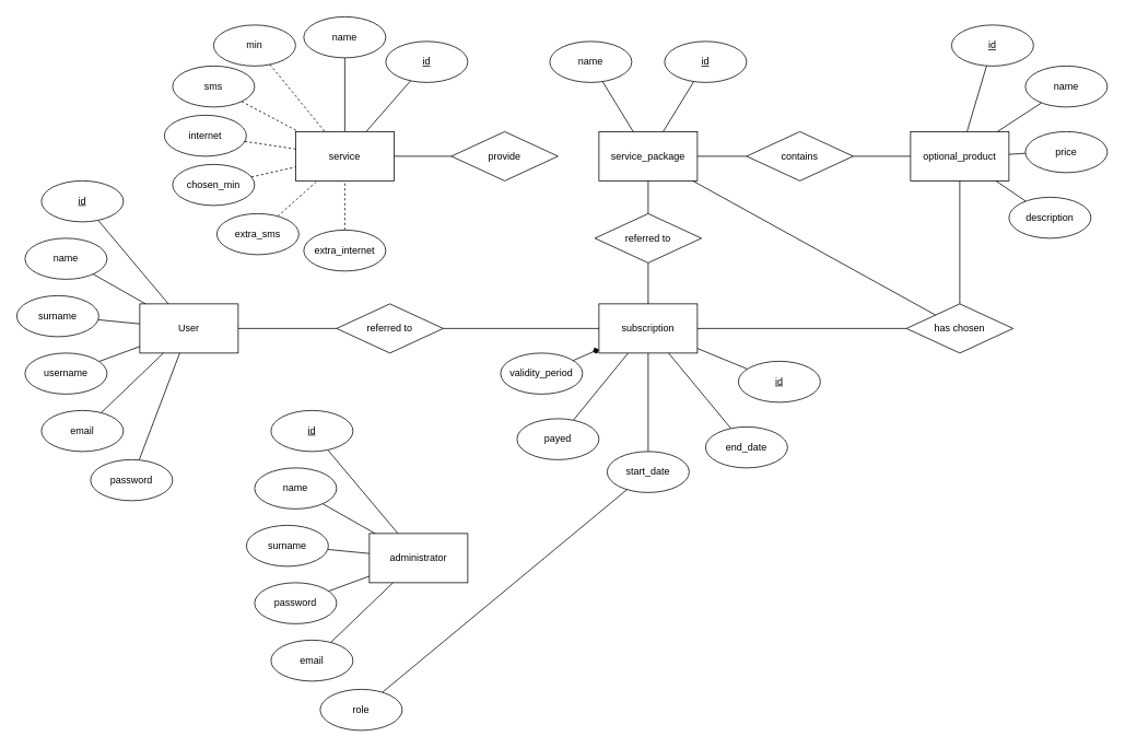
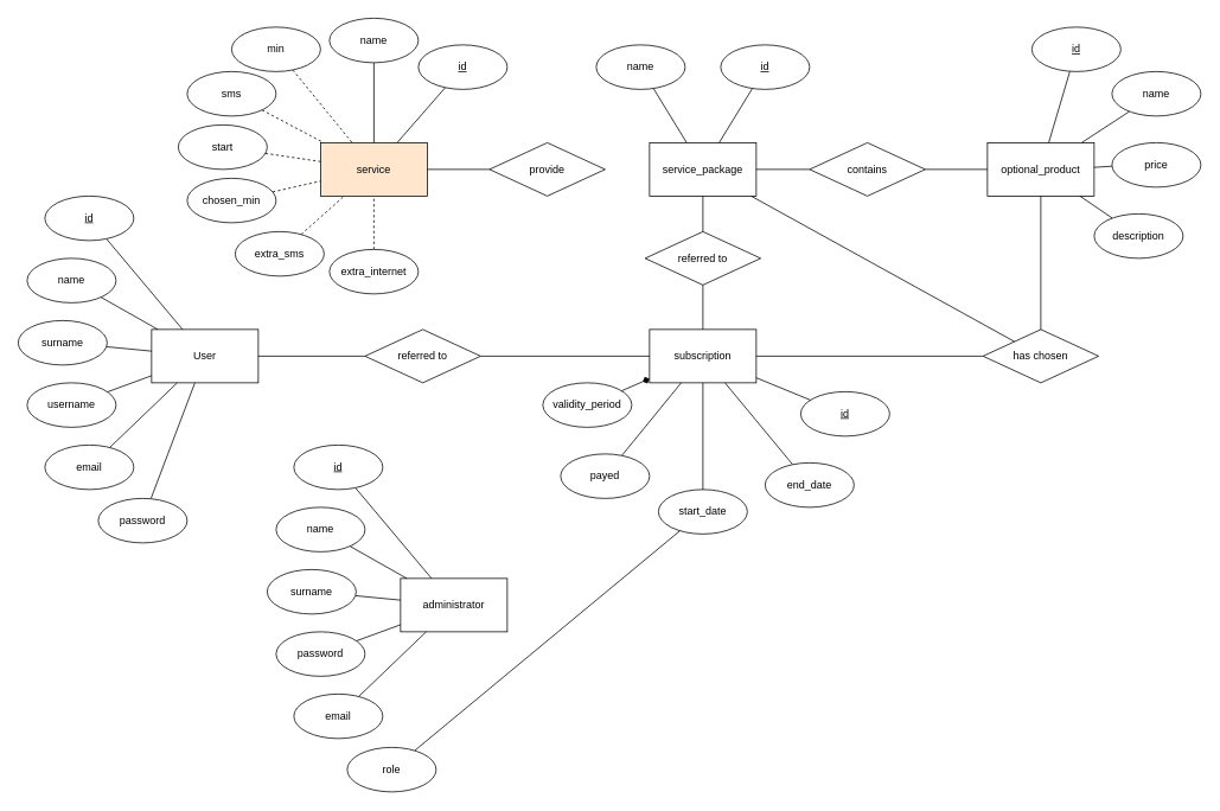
  <mxCell id="0" />
  <mxCell id="1" parent="0" />
  <mxCell id="2" value="User" style="rounded=0;whiteSpace=wrap;html=1;" vertex="1" parent="1"><mxGeometry x="170" y="370" width="120" height="60" as="geometry" /></mxCell>
  <mxCell id="3" value="" style="endArrow=none;html=1;rounded=0;" edge="1" parent="1" source="4" target="2"><mxGeometry width="50" height="50" relative="1" as="geometry"><mxPoint x="130" y="490" as="sourcePoint" /><mxPoint x="200" y="410" as="targetPoint" /></mxGeometry></mxCell>
  <mxCell id="4" value="email" style="ellipse;whiteSpace=wrap;html=1;" vertex="1" parent="1"><mxGeometry x="50" y="500" width="100" height="50" as="geometry" /></mxCell>
  <mxCell id="5" value="" style="endArrow=none;html=1;rounded=0;" edge="1" parent="1" source="6" target="2"><mxGeometry width="50" height="50" relative="1" as="geometry"><mxPoint x="140" y="500" as="sourcePoint" /><mxPoint x="210" y="440" as="targetPoint" /></mxGeometry></mxCell>
  <mxCell id="6" value="password" style="ellipse;whiteSpace=wrap;html=1;" vertex="1" parent="1"><mxGeometry x="110" y="560" width="100" height="50" as="geometry" /></mxCell>
  <mxCell id="7" value="" style="endArrow=none;html=1;rounded=0;" edge="1" parent="1" source="8" target="2"><mxGeometry width="50" height="50" relative="1" as="geometry"><mxPoint x="150" y="510" as="sourcePoint" /><mxPoint x="220" y="450" as="targetPoint" /></mxGeometry></mxCell>
  <mxCell id="8" value="id" style="ellipse;whiteSpace=wrap;html=1;fontStyle=4" vertex="1" parent="1"><mxGeometry x="50" y="220" width="100" height="50" as="geometry" /></mxCell>
  <mxCell id="9" value="" style="endArrow=none;html=1;rounded=0;" edge="1" parent="1" source="10" target="2"><mxGeometry width="50" height="50" relative="1" as="geometry"><mxPoint x="160" y="520" as="sourcePoint" /><mxPoint x="230" y="460" as="targetPoint" /></mxGeometry></mxCell>
  <mxCell id="10" value="name" style="ellipse;whiteSpace=wrap;html=1;" vertex="1" parent="1"><mxGeometry x="30" y="290" width="100" height="50" as="geometry" /></mxCell>
  <mxCell id="11" value="" style="endArrow=none;html=1;rounded=0;" edge="1" parent="1" source="12" target="2"><mxGeometry width="50" height="50" relative="1" as="geometry"><mxPoint x="170" y="530" as="sourcePoint" /><mxPoint x="240" y="470" as="targetPoint" /></mxGeometry></mxCell>
  <mxCell id="12" value="surname" style="ellipse;whiteSpace=wrap;html=1;" vertex="1" parent="1"><mxGeometry x="20" y="360" width="100" height="50" as="geometry" /></mxCell>
  <mxCell id="13" value="" style="endArrow=none;html=1;rounded=0;" edge="1" parent="1" source="14" target="2"><mxGeometry width="50" height="50" relative="1" as="geometry"><mxPoint x="180" y="540" as="sourcePoint" /><mxPoint x="250" y="480" as="targetPoint" /></mxGeometry></mxCell>
  <mxCell id="14" value="username" style="ellipse;whiteSpace=wrap;html=1;" vertex="1" parent="1"><mxGeometry x="30" y="430" width="100" height="50" as="geometry" /></mxCell>
  <mxCell id="15" value="" style="endArrow=none;html=1;rounded=0;" edge="1" parent="1" source="16" target="2"><mxGeometry width="50" height="50" relative="1" as="geometry"><mxPoint x="370" y="400" as="sourcePoint" /><mxPoint x="210" y="470" as="targetPoint" /></mxGeometry></mxCell>
  <mxCell id="16" value="referred to" style="rhombus;whiteSpace=wrap;html=1;" vertex="1" parent="1"><mxGeometry x="410" y="370" width="130" height="60" as="geometry" /></mxCell>
  <mxCell id="17" value="subscription" style="rounded=0;whiteSpace=wrap;html=1;" vertex="1" parent="1"><mxGeometry x="730" y="370" width="120" height="60" as="geometry" /></mxCell>
  <mxCell id="18" value="" style="endArrow=none;html=1;rounded=0;" edge="1" parent="1" source="19" target="17"><mxGeometry width="50" height="50" relative="1" as="geometry"><mxPoint x="690" y="510" as="sourcePoint" /><mxPoint x="760" y="430" as="targetPoint" /></mxGeometry></mxCell>
  <mxCell id="19" value="end_date" style="ellipse;whiteSpace=wrap;html=1;" vertex="1" parent="1"><mxGeometry x="860" y="520" width="100" height="50" as="geometry" /></mxCell>
  <mxCell id="20" value="" style="endArrow=none;html=1;rounded=0;" edge="1" parent="1" source="21" target="17"><mxGeometry width="50" height="50" relative="1" as="geometry"><mxPoint x="700" y="520" as="sourcePoint" /><mxPoint x="770" y="460" as="targetPoint" /></mxGeometry></mxCell>
  <mxCell id="21" value="start_date" style="ellipse;whiteSpace=wrap;html=1;" vertex="1" parent="1"><mxGeometry x="740" y="550" width="100" height="50" as="geometry" /></mxCell>
  <mxCell id="22" value="" style="endArrow=none;html=1;rounded=0;" edge="1" parent="1" source="23" target="17"><mxGeometry width="50" height="50" relative="1" as="geometry"><mxPoint x="710" y="530" as="sourcePoint" /><mxPoint x="780" y="470" as="targetPoint" /></mxGeometry></mxCell>
  <mxCell id="23" value="id" style="ellipse;whiteSpace=wrap;html=1;fontStyle=4" vertex="1" parent="1"><mxGeometry x="900" y="440" width="100" height="50" as="geometry" /></mxCell>
  <mxCell id="24" value="" style="endArrow=diamond;html=1;rounded=0;" edge="1" parent="1" source="25" target="17"><mxGeometry width="50" height="50" relative="1" as="geometry"><mxPoint x="720" y="540" as="sourcePoint" /><mxPoint x="790" y="480" as="targetPoint" /></mxGeometry></mxCell>
  <mxCell id="25" value="validity_period" style="ellipse;whiteSpace=wrap;html=1;" vertex="1" parent="1"><mxGeometry x="610" y="430" width="100" height="50" as="geometry" /></mxCell>
  <mxCell id="26" value="" style="endArrow=none;html=1;rounded=0;" edge="1" parent="1" source="27" target="17"><mxGeometry width="50" height="50" relative="1" as="geometry"><mxPoint x="740" y="560" as="sourcePoint" /><mxPoint x="810" y="500" as="targetPoint" /></mxGeometry></mxCell>
  <mxCell id="27" value="payed" style="ellipse;whiteSpace=wrap;html=1;" vertex="1" parent="1"><mxGeometry x="630" y="510" width="100" height="50" as="geometry" /></mxCell>
  <mxCell id="28" value="" style="endArrow=none;html=1;rounded=0;" edge="1" parent="1" source="17" target="16"><mxGeometry width="50" height="50" relative="1" as="geometry"><mxPoint x="420" y="410" as="sourcePoint" /><mxPoint x="300" y="410" as="targetPoint" /></mxGeometry></mxCell>
  <mxCell id="29" value="service_package" style="rounded=0;whiteSpace=wrap;html=1;" vertex="1" parent="1"><mxGeometry x="730" y="160" width="120" height="60" as="geometry" /></mxCell>
  <mxCell id="30" value="" style="endArrow=none;html=1;rounded=0;" edge="1" parent="1" source="31" target="29"><mxGeometry width="50" height="50" relative="1" as="geometry"><mxPoint x="710" y="240" as="sourcePoint" /><mxPoint x="780" y="180" as="targetPoint" /></mxGeometry></mxCell>
  <mxCell id="31" value="id" style="ellipse;whiteSpace=wrap;html=1;fontStyle=4" vertex="1" parent="1"><mxGeometry x="810" y="50" width="100" height="50" as="geometry" /></mxCell>
  <mxCell id="32" value="" style="endArrow=none;html=1;rounded=0;" edge="1" parent="1" source="33" target="29"><mxGeometry width="50" height="50" relative="1" as="geometry"><mxPoint x="720" as="sourcePoint" y="250" /><mxPoint x="790" y="190" as="targetPoint" /></mxGeometry></mxCell>
  <mxCell id="33" value="name" style="ellipse;whiteSpace=wrap;html=1;" vertex="1" parent="1"><mxGeometry x="670" y="50" width="100" height="50" as="geometry" /></mxCell>
  <mxCell id="34" value="" style="endArrow=none;html=1;rounded=0;" edge="1" parent="1" source="35" target="29"><mxGeometry width="50" height="50" relative="1" as="geometry"><mxPoint x="680" y="290" as="sourcePoint" /><mxPoint x="600" y="290" as="targetPoint" /></mxGeometry></mxCell>
  <mxCell id="35" value="referred to" style="rhombus;whiteSpace=wrap;html=1;" vertex="1" parent="1"><mxGeometry x="725" y="260" width="130" height="60" as="geometry" /></mxCell>
  <mxCell id="36" value="" style="endArrow=none;html=1;rounded=0;" edge="1" parent="1" target="35" source="17"><mxGeometry width="50" height="50" relative="1" as="geometry"><mxPoint x="1040" y="290" as="sourcePoint" /><mxPoint x="610" y="300" as="targetPoint" /></mxGeometry></mxCell>
  <mxCell id="37" value="optional_product" style="rounded=0;whiteSpace=wrap;html=1;" vertex="1" parent="1"><mxGeometry x="1110" y="160" width="120" height="60" as="geometry" /></mxCell>
  <mxCell id="38" value="" style="endArrow=none;html=1;rounded=0;" edge="1" parent="1" source="39" target="37"><mxGeometry width="50" height="50" relative="1" as="geometry"><mxPoint x="1090" y="240" as="sourcePoint" /><mxPoint x="1160" y="180" as="targetPoint" /></mxGeometry></mxCell>
  <mxCell id="39" value="id" style="ellipse;whiteSpace=wrap;html=1;fontStyle=4" vertex="1" parent="1"><mxGeometry x="1160" y="30" width="100" height="50" as="geometry" /></mxCell>
  <mxCell id="40" value="" style="endArrow=none;html=1;rounded=0;" edge="1" parent="1" source="41" target="37"><mxGeometry width="50" height="50" relative="1" as="geometry"><mxPoint x="1100" as="sourcePoint" y="250" /><mxPoint x="1170" y="190" as="targetPoint" /></mxGeometry></mxCell>
  <mxCell id="41" value="name" style="ellipse;whiteSpace=wrap;html=1;" vertex="1" parent="1"><mxGeometry x="1250" y="80" width="100" height="50" as="geometry" /></mxCell>
  <mxCell id="42" value="" style="endArrow=none;html=1;rounded=0;" edge="1" parent="1" source="43" target="37"><mxGeometry width="50" height="50" relative="1" as="geometry"><mxPoint x="1110" y="260" as="sourcePoint" /><mxPoint x="1180" y="200" as="targetPoint" /></mxGeometry></mxCell>
  <mxCell id="43" value="price" style="ellipse;whiteSpace=wrap;html=1;" vertex="1" parent="1"><mxGeometry x="1250" y="160" width="100" height="50" as="geometry" /></mxCell>
  <mxCell id="44" value="" style="endArrow=none;html=1;rounded=0;" edge="1" parent="1" source="45" target="37"><mxGeometry width="50" height="50" relative="1" as="geometry"><mxPoint x="1120" y="270" as="sourcePoint" /><mxPoint x="1190" y="210" as="targetPoint" /></mxGeometry></mxCell>
  <mxCell id="45" value="description" style="ellipse;whiteSpace=wrap;html=1;" vertex="1" parent="1"><mxGeometry x="1230" y="240" width="100" height="50" as="geometry" /></mxCell>
  <mxCell id="46" value="" style="endArrow=none;html=1;rounded=0;" edge="1" parent="1" source="47" target="29"><mxGeometry width="50" height="50" relative="1" as="geometry"><mxPoint x="885" y="220" as="sourcePoint" /><mxPoint x="995" y="150" as="targetPoint" /></mxGeometry></mxCell>
  <mxCell id="47" value="contains" style="rhombus;whiteSpace=wrap;html=1;" vertex="1" parent="1"><mxGeometry x="910" y="160" width="130" height="60" as="geometry" /></mxCell>
  <mxCell id="48" value="" style="endArrow=none;html=1;rounded=0;" edge="1" parent="1" target="47" source="37"><mxGeometry width="50" height="50" relative="1" as="geometry"><mxPoint x="995" y="300" as="sourcePoint" /><mxPoint x="815" y="230" as="targetPoint" /></mxGeometry></mxCell>
  <mxCell id="49" value="" style="endArrow=none;html=1;rounded=0;" edge="1" parent="1" source="50" target="37"><mxGeometry width="50" height="50" relative="1" as="geometry"><mxPoint x="905" y="380" as="sourcePoint" /><mxPoint x="1074.5" y="310" as="targetPoint" /></mxGeometry></mxCell>
  <mxCell id="50" value="has chosen" style="rhombus;whiteSpace=wrap;html=1;" vertex="1" parent="1"><mxGeometry x="1105" y="370" width="130" height="60" as="geometry" /></mxCell>
  <mxCell id="51" value="" style="endArrow=none;html=1;rounded=0;" edge="1" parent="1" target="50" source="17"><mxGeometry width="50" height="50" relative="1" as="geometry"><mxPoint x="810" y="387.736" as="sourcePoint" /><mxPoint x="835" y="390" as="targetPoint" /></mxGeometry></mxCell>
- <mxCell id="52" value="service" style="rounded=0;whiteSpace=wrap;html=1;" vertex="1" parent="1"><mxGeometry x="360" y="160" width="120" height="60" as="geometry" /></mxCell>
+ <mxCell id="52" value="service" style="rounded=0;whiteSpace=wrap;html=1;fillColor=#ffe6cc;" vertex="1" parent="1"><mxGeometry x="360" y="160" width="120" height="60" as="geometry" /></mxCell>
  <mxCell id="53" value="" style="endArrow=none;html=1;rounded=0;dashed=1;" edge="1" parent="1" source="54" target="52"><mxGeometry width="50" height="50" relative="1" as="geometry"><mxPoint x="320" y="280" as="sourcePoint" /><mxPoint x="390" y="200" as="targetPoint" /></mxGeometry></mxCell>
- <mxCell id="54" value="internet" style="ellipse;whiteSpace=wrap;html=1;" vertex="1" parent="1"><mxGeometry x="200" y="140" width="100" height="50" as="geometry" /></mxCell>
+ <mxCell id="54" value="start" style="ellipse;whiteSpace=wrap;html=1;" vertex="1" parent="1"><mxGeometry x="200" y="140" width="100" height="50" as="geometry" /></mxCell>
  <mxCell id="55" value="" style="endArrow=none;html=1;rounded=0;dashed=1;" edge="1" parent="1" source="56" target="52"><mxGeometry width="50" height="50" relative="1" as="geometry"><mxPoint x="330" y="290" as="sourcePoint" /><mxPoint x="400" y="230" as="targetPoint" /></mxGeometry></mxCell>
  <mxCell id="56" value="chosen_min" style="ellipse;whiteSpace=wrap;html=1;" vertex="1" parent="1"><mxGeometry x="210" y="200" width="100" height="50" as="geometry" /></mxCell>
  <mxCell id="57" value="" style="endArrow=none;html=1;rounded=0;" edge="1" parent="1" source="58" target="52"><mxGeometry width="50" height="50" relative="1" as="geometry"><mxPoint x="340" y="300" as="sourcePoint" /><mxPoint x="410" y="240" as="targetPoint" /></mxGeometry></mxCell>
  <mxCell id="58" value="id" style="ellipse;whiteSpace=wrap;html=1;fontStyle=4" vertex="1" parent="1"><mxGeometry x="470" y="50" width="100" height="50" as="geometry" /></mxCell>
  <mxCell id="59" value="" style="endArrow=none;html=1;rounded=0;" edge="1" parent="1" source="60" target="52"><mxGeometry width="50" height="50" relative="1" as="geometry"><mxPoint x="350" y="310" as="sourcePoint" /><mxPoint x="420" as="targetPoint" y="250" /></mxGeometry></mxCell>
  <mxCell id="60" value="name" style="ellipse;whiteSpace=wrap;html=1;" vertex="1" parent="1"><mxGeometry x="370" y="20" width="100" height="50" as="geometry" /></mxCell>
  <mxCell id="61" value="" style="endArrow=none;html=1;rounded=0;dashed=1;" edge="1" parent="1" source="62" target="52"><mxGeometry width="50" height="50" relative="1" as="geometry"><mxPoint x="360" y="320" as="sourcePoint" /><mxPoint x="430" y="260" as="targetPoint" /></mxGeometry></mxCell>
  <mxCell id="62" value="min" style="ellipse;whiteSpace=wrap;html=1;" vertex="1" parent="1"><mxGeometry x="260" y="30" width="100" height="50" as="geometry" /></mxCell>
  <mxCell id="63" value="" style="endArrow=none;html=1;rounded=0;dashed=1;" edge="1" parent="1" source="64" target="52"><mxGeometry width="50" height="50" relative="1" as="geometry"><mxPoint x="370" y="330" as="sourcePoint" /><mxPoint x="440" y="270" as="targetPoint" /></mxGeometry></mxCell>
  <mxCell id="64" value="sms" style="ellipse;whiteSpace=wrap;html=1;" vertex="1" parent="1"><mxGeometry x="210" y="80" width="100" height="50" as="geometry" /></mxCell>
  <mxCell id="65" value="" style="endArrow=none;html=1;rounded=0;dashed=1;" edge="1" parent="1" source="66" target="52"><mxGeometry width="50" height="50" relative="1" as="geometry"><mxPoint x="380" y="390" as="sourcePoint" /><mxPoint x="374.615" y="240" as="targetPoint" /></mxGeometry></mxCell>
  <mxCell id="66" value="extra_sms" style="ellipse;whiteSpace=wrap;html=1;" vertex="1" parent="1"><mxGeometry x="264" y="260" width="100" height="50" as="geometry" /></mxCell>
  <mxCell id="67" value="" style="endArrow=none;html=1;rounded=0;dashed=1;" edge="1" parent="1" source="68" target="52"><mxGeometry width="50" height="50" relative="1" as="geometry"><mxPoint x="390" y="400" as="sourcePoint" /><mxPoint x="420" y="313.125" as="targetPoint" /></mxGeometry></mxCell>
  <mxCell id="68" value="extra_internet" style="ellipse;whiteSpace=wrap;html=1;" vertex="1" parent="1"><mxGeometry x="370" y="280" width="100" height="50" as="geometry" /></mxCell>
  <mxCell id="69" value="" style="endArrow=none;html=1;rounded=0;" edge="1" parent="1" source="70" target="52"><mxGeometry width="50" height="50" relative="1" as="geometry"><mxPoint x="855" y="370" as="sourcePoint" /><mxPoint x="820" y="340" as="targetPoint" /></mxGeometry></mxCell>
  <mxCell id="70" value="provide" style="rhombus;whiteSpace=wrap;html=1;" vertex="1" parent="1"><mxGeometry x="550" y="160" width="130" height="60" as="geometry" /></mxCell>
  <mxCell id="71" value="" style="endArrow=none;html=1;rounded=0;" edge="1" parent="1" target="50" source="29"><mxGeometry width="50" height="50" relative="1" as="geometry"><mxPoint x="790" y="190" as="sourcePoint" /><mxPoint x="495" y="230" as="targetPoint" /></mxGeometry></mxCell>
  <mxCell id="72" value="administrator" style="rounded=0;whiteSpace=wrap;html=1;" vertex="1" parent="1"><mxGeometry x="450" y="650" width="120" height="60" as="geometry" /></mxCell>
  <mxCell id="73" value="" style="endArrow=none;html=1;rounded=0;" edge="1" parent="1" source="74" target="72"><mxGeometry width="50" height="50" relative="1" as="geometry"><mxPoint x="410" y="770" as="sourcePoint" /><mxPoint x="480" y="690" as="targetPoint" /></mxGeometry></mxCell>
  <mxCell id="74" value="email" style="ellipse;whiteSpace=wrap;html=1;" vertex="1" parent="1"><mxGeometry x="330" y="780" width="100" height="50" as="geometry" /></mxCell>
  <mxCell id="75" value="" style="endArrow=none;html=1;rounded=0;" edge="1" parent="1" source="76" target="72"><mxGeometry width="50" height="50" relative="1" as="geometry"><mxPoint x="420" y="780" as="sourcePoint" /><mxPoint x="490" y="720" as="targetPoint" /></mxGeometry></mxCell>
  <mxCell id="76" value="password" style="ellipse;whiteSpace=wrap;html=1;" vertex="1" parent="1"><mxGeometry x="310" y="710" width="100" height="50" as="geometry" /></mxCell>
  <mxCell id="77" value="" style="endArrow=none;html=1;rounded=0;" edge="1" parent="1" source="78" target="72"><mxGeometry width="50" height="50" relative="1" as="geometry"><mxPoint x="430" y="790" as="sourcePoint" /><mxPoint x="500" y="730" as="targetPoint" /></mxGeometry></mxCell>
  <mxCell id="78" value="id" style="ellipse;whiteSpace=wrap;html=1;fontStyle=4" vertex="1" parent="1"><mxGeometry x="330" y="500" width="100" height="50" as="geometry" /></mxCell>
  <mxCell id="79" value="" style="endArrow=none;html=1;rounded=0;" edge="1" parent="1" source="80" target="72"><mxGeometry width="50" height="50" relative="1" as="geometry"><mxPoint x="440" y="800" as="sourcePoint" /><mxPoint x="510" y="740" as="targetPoint" /></mxGeometry></mxCell>
  <mxCell id="80" value="name" style="ellipse;whiteSpace=wrap;html=1;" vertex="1" parent="1"><mxGeometry x="310" y="570" width="100" height="50" as="geometry" /></mxCell>
  <mxCell id="81" value="" style="endArrow=none;html=1;rounded=0;" edge="1" parent="1" source="82" target="72"><mxGeometry width="50" height="50" relative="1" as="geometry"><mxPoint x="450" y="810" as="sourcePoint" /><mxPoint x="520" y="750" as="targetPoint" /></mxGeometry></mxCell>
  <mxCell id="82" value="surname" style="ellipse;whiteSpace=wrap;html=1;" vertex="1" parent="1"><mxGeometry x="300" y="640" width="100" height="50" as="geometry" /></mxCell>
  <mxCell id="83" value="" style="endArrow=none;html=1;rounded=0;" edge="1" parent="1" source="84" target="21"><mxGeometry width="50" height="50" relative="1" as="geometry"><mxPoint x="460" y="820" as="sourcePoint" /><mxPoint x="530" y="760" as="targetPoint" /></mxGeometry></mxCell>
  <mxCell id="84" value="role" style="ellipse;whiteSpace=wrap;html=1;" vertex="1" parent="1"><mxGeometry x="390" y="840" width="100" height="50" as="geometry" /></mxCell>
